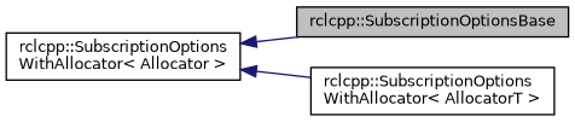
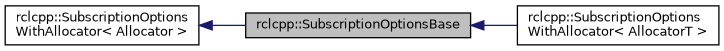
  digraph {
    rankdir=LR
    node [color=black fillcolor=white fontname=Helvetica fontsize=10 shape=record style=filled]
    edge [color=midnightblue dir=back fontname=Helvetica fontsize=10 labelfontname=Helvetica labelfontsize=10 style=solid]
    n1 [fillcolor=grey75 fontcolor=black height=0.2 label="rclcpp::SubscriptionOptionsBase" width=0.4]
    n2 [height=0.2 label="rclcpp::SubscriptionOptions\lWithAllocator\< AllocatorT \>" width=0.4]
    n3 [height=0.2 label="rclcpp::SubscriptionOptions\lWithAllocator\< Allocator \>" width=0.4]
-   n3 -> n2
+   n1 -> n2
    n3 -> n1
  }
